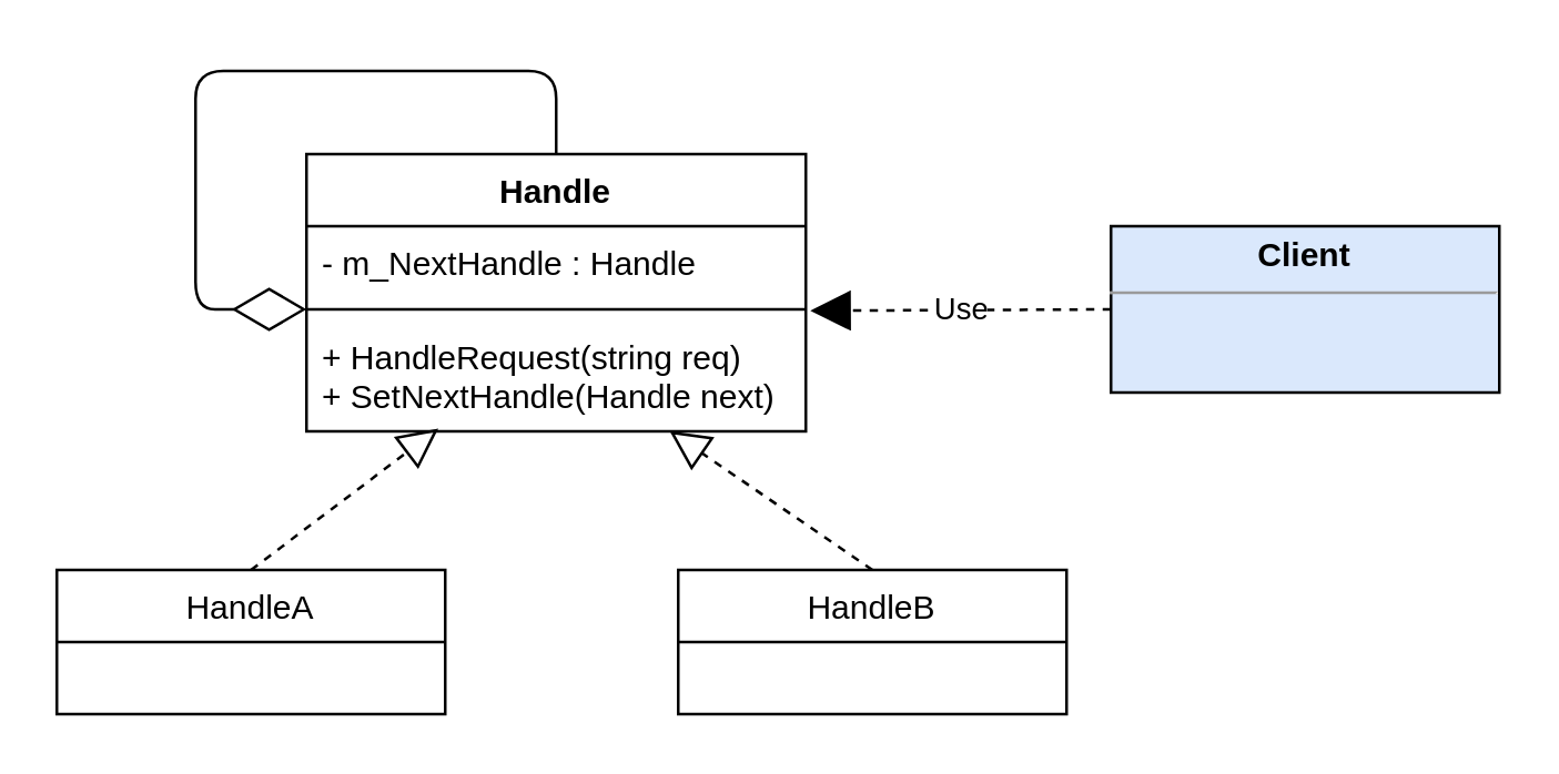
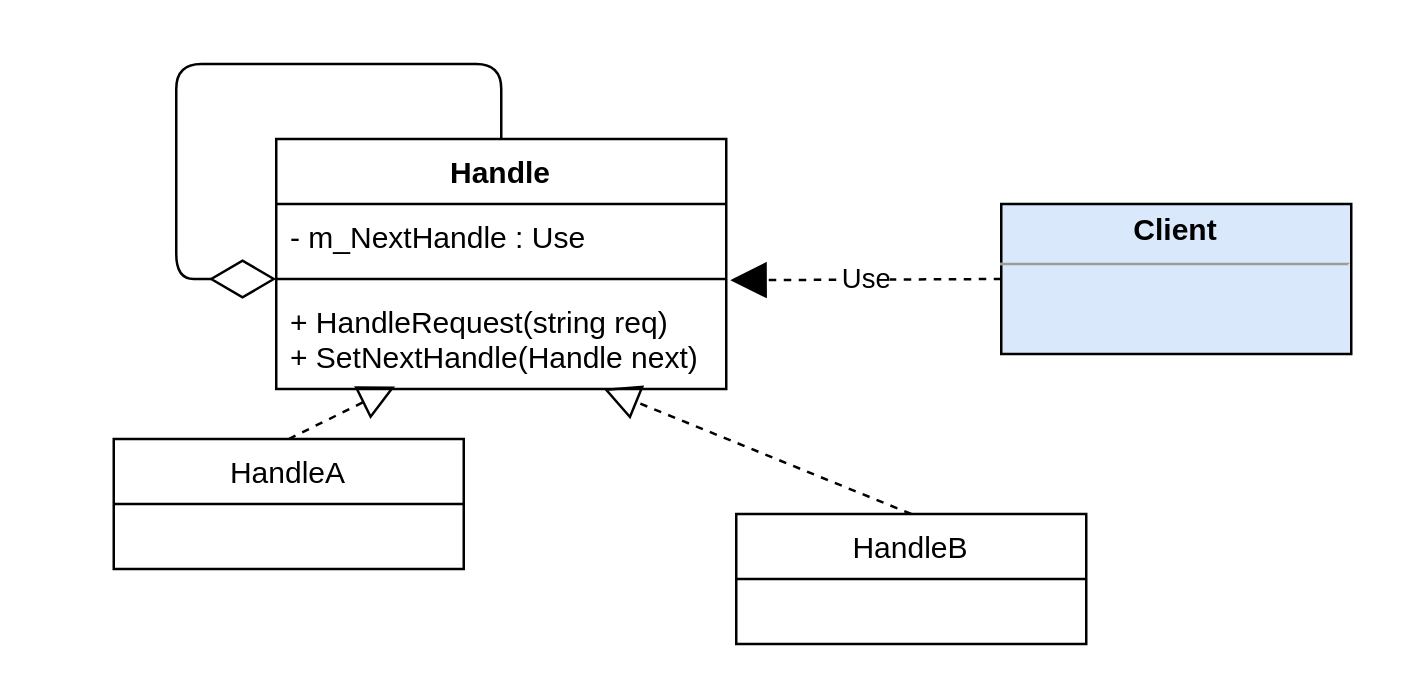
  <mxCell id="0" />
  <mxCell id="1" parent="0" />
  <mxCell id="2" value="Handle" style="swimlane;fontStyle=1;align=center;verticalAlign=top;childLayout=stackLayout;horizontal=1;startSize=26;horizontalStack=0;resizeParent=1;resizeParentMax=0;resizeLast=0;collapsible=1;marginBottom=0;" vertex="1" parent="1"><mxGeometry x="110" y="20" width="180" height="100" as="geometry" /></mxCell>
- <mxCell id="3" value="- m_NextHandle : Handle" style="text;strokeColor=none;fillColor=none;align=left;verticalAlign=top;spacingLeft=4;spacingRight=4;overflow=hidden;rotatable=0;points=[[0,0.5],[1,0.5]];portConstraint=eastwest;" vertex="1" parent="2"><mxGeometry y="26" width="180" height="26" as="geometry" /></mxCell>
+ <mxCell id="3" value="- m_NextHandle : Use" style="text;strokeColor=none;fillColor=none;align=left;verticalAlign=top;spacingLeft=4;spacingRight=4;overflow=hidden;rotatable=0;points=[[0,0.5],[1,0.5]];portConstraint=eastwest;" vertex="1" parent="2"><mxGeometry y="26" width="180" height="26" as="geometry" /></mxCell>
  <mxCell id="4" value="" style="line;strokeWidth=1;fillColor=none;align=left;verticalAlign=middle;spacingTop=-1;spacingLeft=3;spacingRight=3;rotatable=0;labelPosition=right;points=[];portConstraint=eastwest;" vertex="1" parent="2"><mxGeometry y="52" width="180" height="8" as="geometry" /></mxCell>
  <mxCell id="5" value="+ HandleRequest(string req)&#10;+ SetNextHandle(Handle next)" style="text;strokeColor=none;fillColor=none;align=left;verticalAlign=top;spacingLeft=4;spacingRight=4;overflow=hidden;rotatable=0;points=[[0,0.5],[1,0.5]];portConstraint=eastwest;" vertex="1" parent="2"><mxGeometry y="60" width="180" height="40" as="geometry" /></mxCell>
  <mxCell id="6" value="" style="endArrow=diamondThin;endFill=0;endSize=24;html=1;exitX=0.5;exitY=0;exitDx=0;exitDy=0;entryX=0;entryY=0.5;entryDx=0;entryDy=0;entryPerimeter=0;" edge="1" parent="2" source="2" target="4"><mxGeometry width="160" relative="1" as="geometry"><mxPoint x="90" y="-100" as="sourcePoint" /><mxPoint x="-60" y="-40" as="targetPoint" /><Array as="points"><mxPoint x="90" y="-30" /><mxPoint x="-40" y="-30" /><mxPoint x="-40" y="56" /></Array></mxGeometry></mxCell>
  <mxCell id="7" value="" style="endArrow=block;dashed=1;endFill=0;endSize=12;html=1;entryX=0.264;entryY=0.975;entryDx=0;entryDy=0;entryPerimeter=0;exitX=0.5;exitY=0;exitDx=0;exitDy=0;" edge="1" parent="1" source="8" target="5"><mxGeometry width="160" relative="1" as="geometry"><mxPoint x="100" y="330" as="sourcePoint" /><mxPoint x="260" y="330" as="targetPoint" /></mxGeometry></mxCell>
- <mxCell id="8" value="HandleA" style="swimlane;fontStyle=0;childLayout=stackLayout;horizontal=1;startSize=26;fillColor=none;horizontalStack=0;resizeParent=1;resizeParentMax=0;resizeLast=0;collapsible=1;marginBottom=0;" vertex="1" parent="1"><mxGeometry x="20" y="170" width="140" height="52" as="geometry" /></mxCell>
- <mxCell id="9" value="HandleB" style="swimlane;fontStyle=0;childLayout=stackLayout;horizontal=1;startSize=26;fillColor=none;horizontalStack=0;resizeParent=1;resizeParentMax=0;resizeLast=0;collapsible=1;marginBottom=0;" vertex="1" parent="1"><mxGeometry x="244" y="170" width="140" height="52" as="geometry" /></mxCell>
+ <mxCell id="8" value="HandleA" style="swimlane;fontStyle=0;childLayout=stackLayout;horizontal=1;startSize=26;fillColor=none;horizontalStack=0;resizeParent=1;resizeParentMax=0;resizeLast=0;collapsible=1;marginBottom=0;" vertex="1" parent="1"><mxGeometry x="45" y="140" width="140" height="52" as="geometry" /></mxCell>
+ <mxCell id="9" value="HandleB" style="swimlane;fontStyle=0;childLayout=stackLayout;horizontal=1;startSize=26;fillColor=none;horizontalStack=0;resizeParent=1;resizeParentMax=0;resizeLast=0;collapsible=1;marginBottom=0;" vertex="1" parent="1"><mxGeometry x="294" y="170" width="140" height="52" as="geometry" /></mxCell>
  <mxCell id="10" value="" style="endArrow=block;dashed=1;endFill=0;endSize=12;html=1;entryX=0.727;entryY=0.996;entryDx=0;entryDy=0;entryPerimeter=0;exitX=0.5;exitY=0;exitDx=0;exitDy=0;" edge="1" parent="1" source="9" target="5"><mxGeometry width="160" relative="1" as="geometry"><mxPoint x="130" y="350" as="sourcePoint" /><mxPoint x="290" y="350" as="targetPoint" /></mxGeometry></mxCell>
  <mxCell id="11" value="&lt;p style=&quot;margin: 0px ; margin-top: 4px ; text-align: center&quot;&gt;&lt;b&gt;Client&lt;/b&gt;&lt;/p&gt;&lt;hr size=&quot;1&quot;&gt;&lt;div style=&quot;height: 2px&quot;&gt;&lt;/div&gt;" style="verticalAlign=top;align=left;overflow=fill;fontSize=12;fontFamily=Helvetica;html=1;fillColor=#dae8fc;" vertex="1" parent="1"><mxGeometry x="400" y="46" width="140" height="60" as="geometry" /></mxCell>
  <mxCell id="12" value="Use" style="endArrow=block;endSize=12;dashed=1;html=1;entryX=1.009;entryY=1.173;entryDx=0;entryDy=0;entryPerimeter=0;exitX=0;exitY=0.5;exitDx=0;exitDy=0;" edge="1" parent="1" source="11" target="3"><mxGeometry width="160" relative="1" as="geometry"><mxPoint x="550" y="200" as="sourcePoint" /><mxPoint x="710" y="200" as="targetPoint" /></mxGeometry></mxCell>
